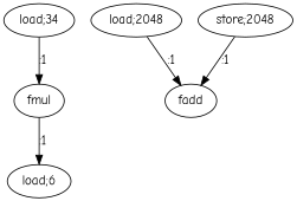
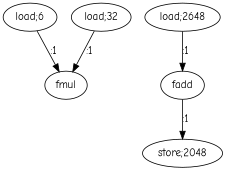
  digraph {
    fontname="Comic Neue"
    node [fontname="Comic Neue"]
    edge [fontname="Comic Neue"]
    n1 [label="load;6"]
    n2 [label=fmul]
-   n3 [label="load;2048"]
+   n3 [label="load;2648"]
    n4 [label=fadd]
    n5 [label="store;2048"]
-   n6 [label="load;34"]
-   n2 -> n1 [label=":1"]
+   n6 [label="load;32"]
+   n1 -> n2 [label=":1"]
    n3 -> n4 [label=":1"]
-   n5 -> n4 [label=":1"]
+   n4 -> n5 [label=":1"]
    n6 -> n2 [label=":1"]
  }
